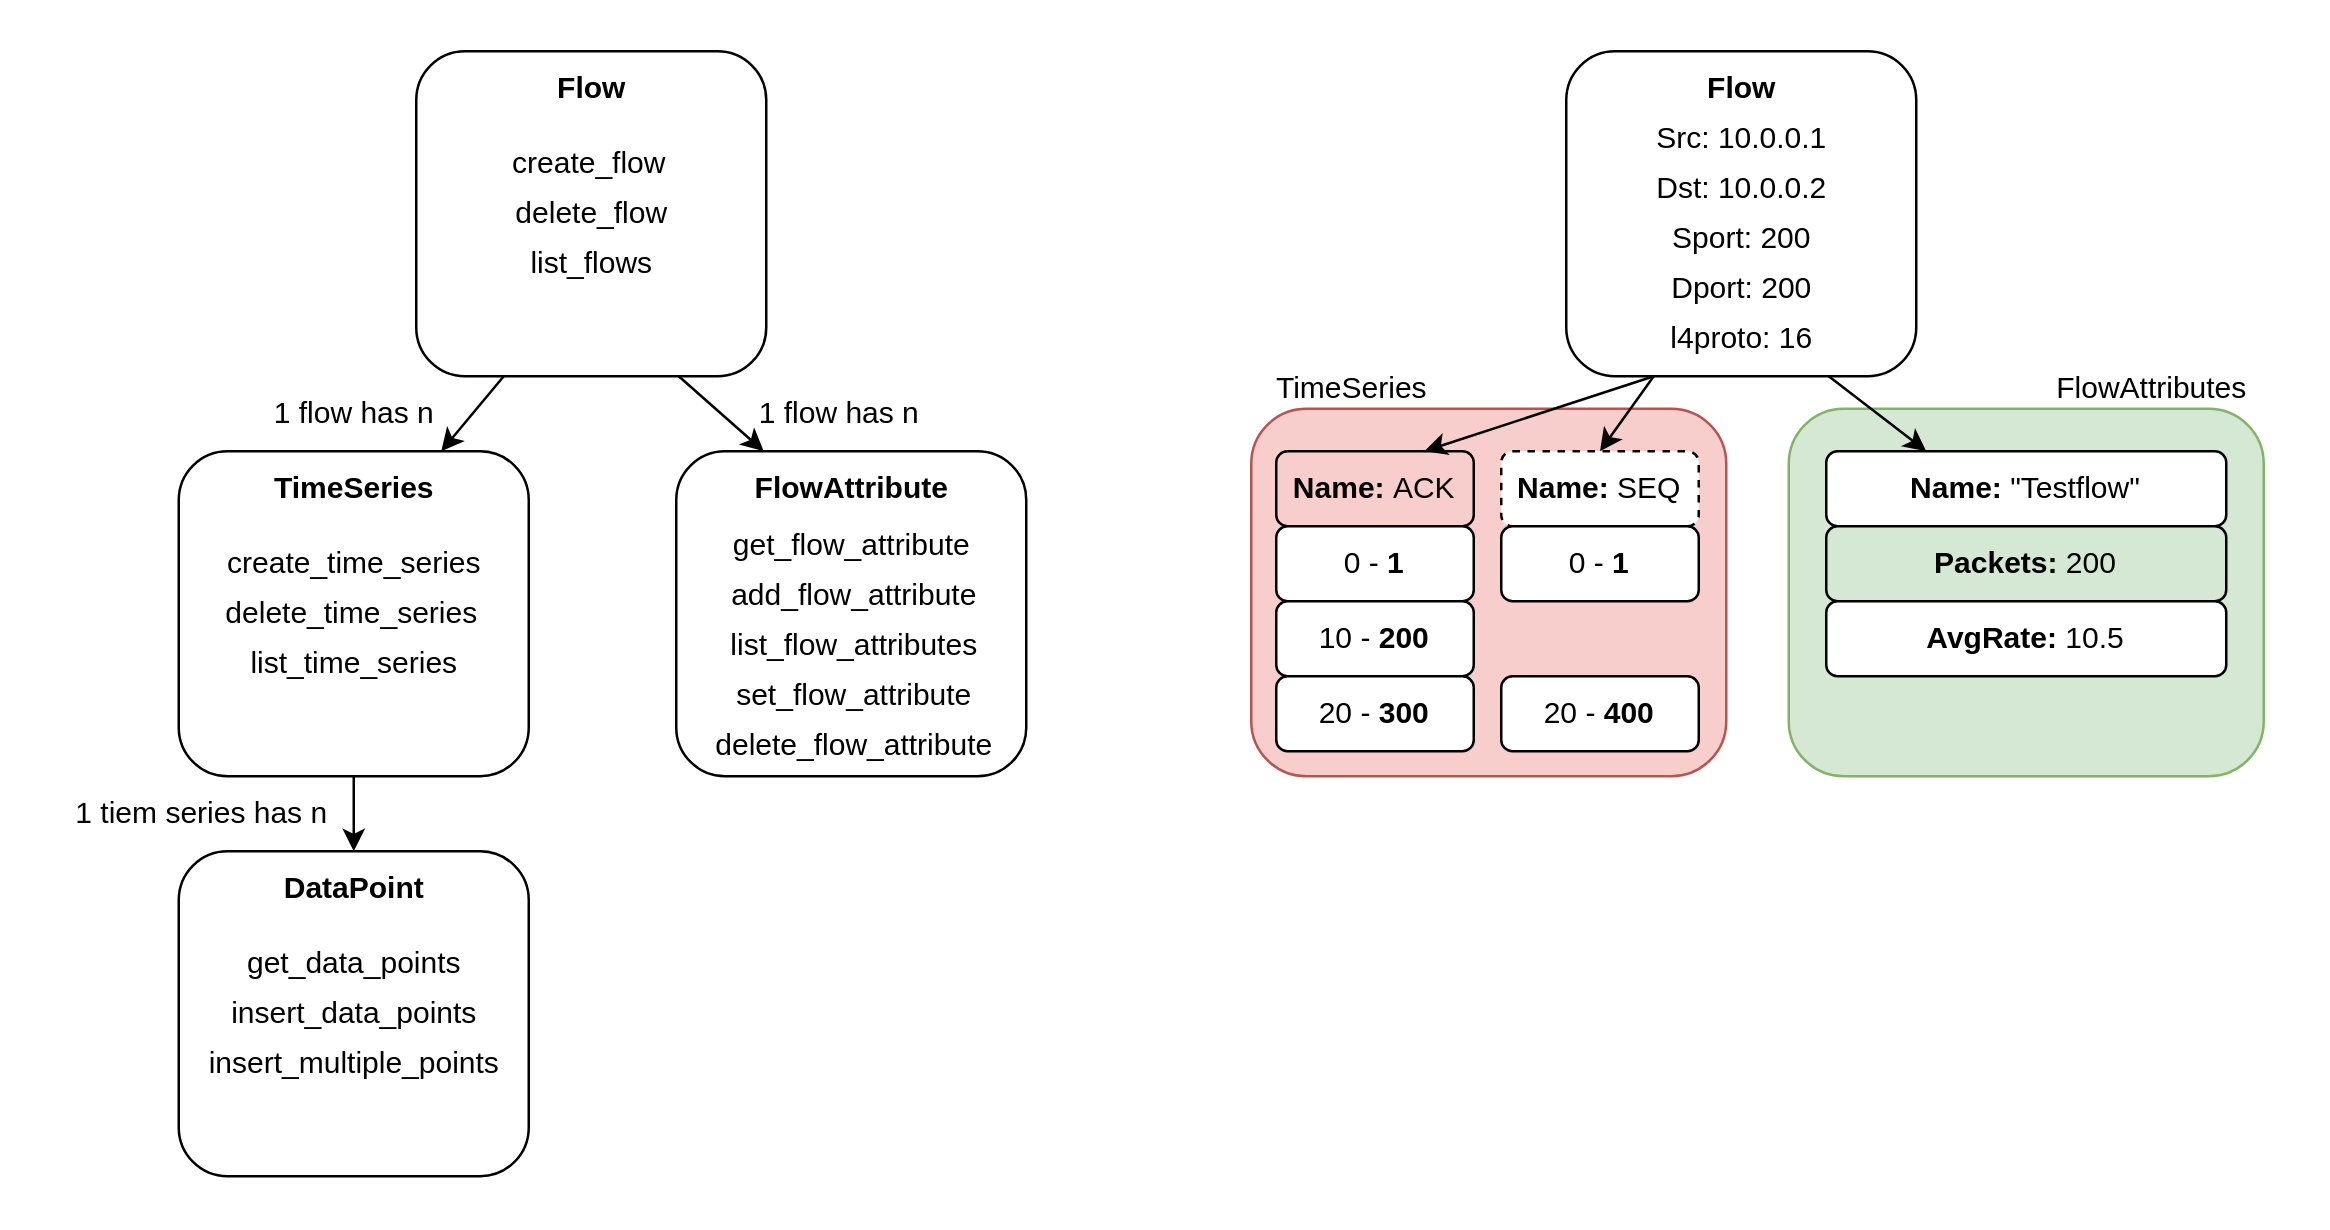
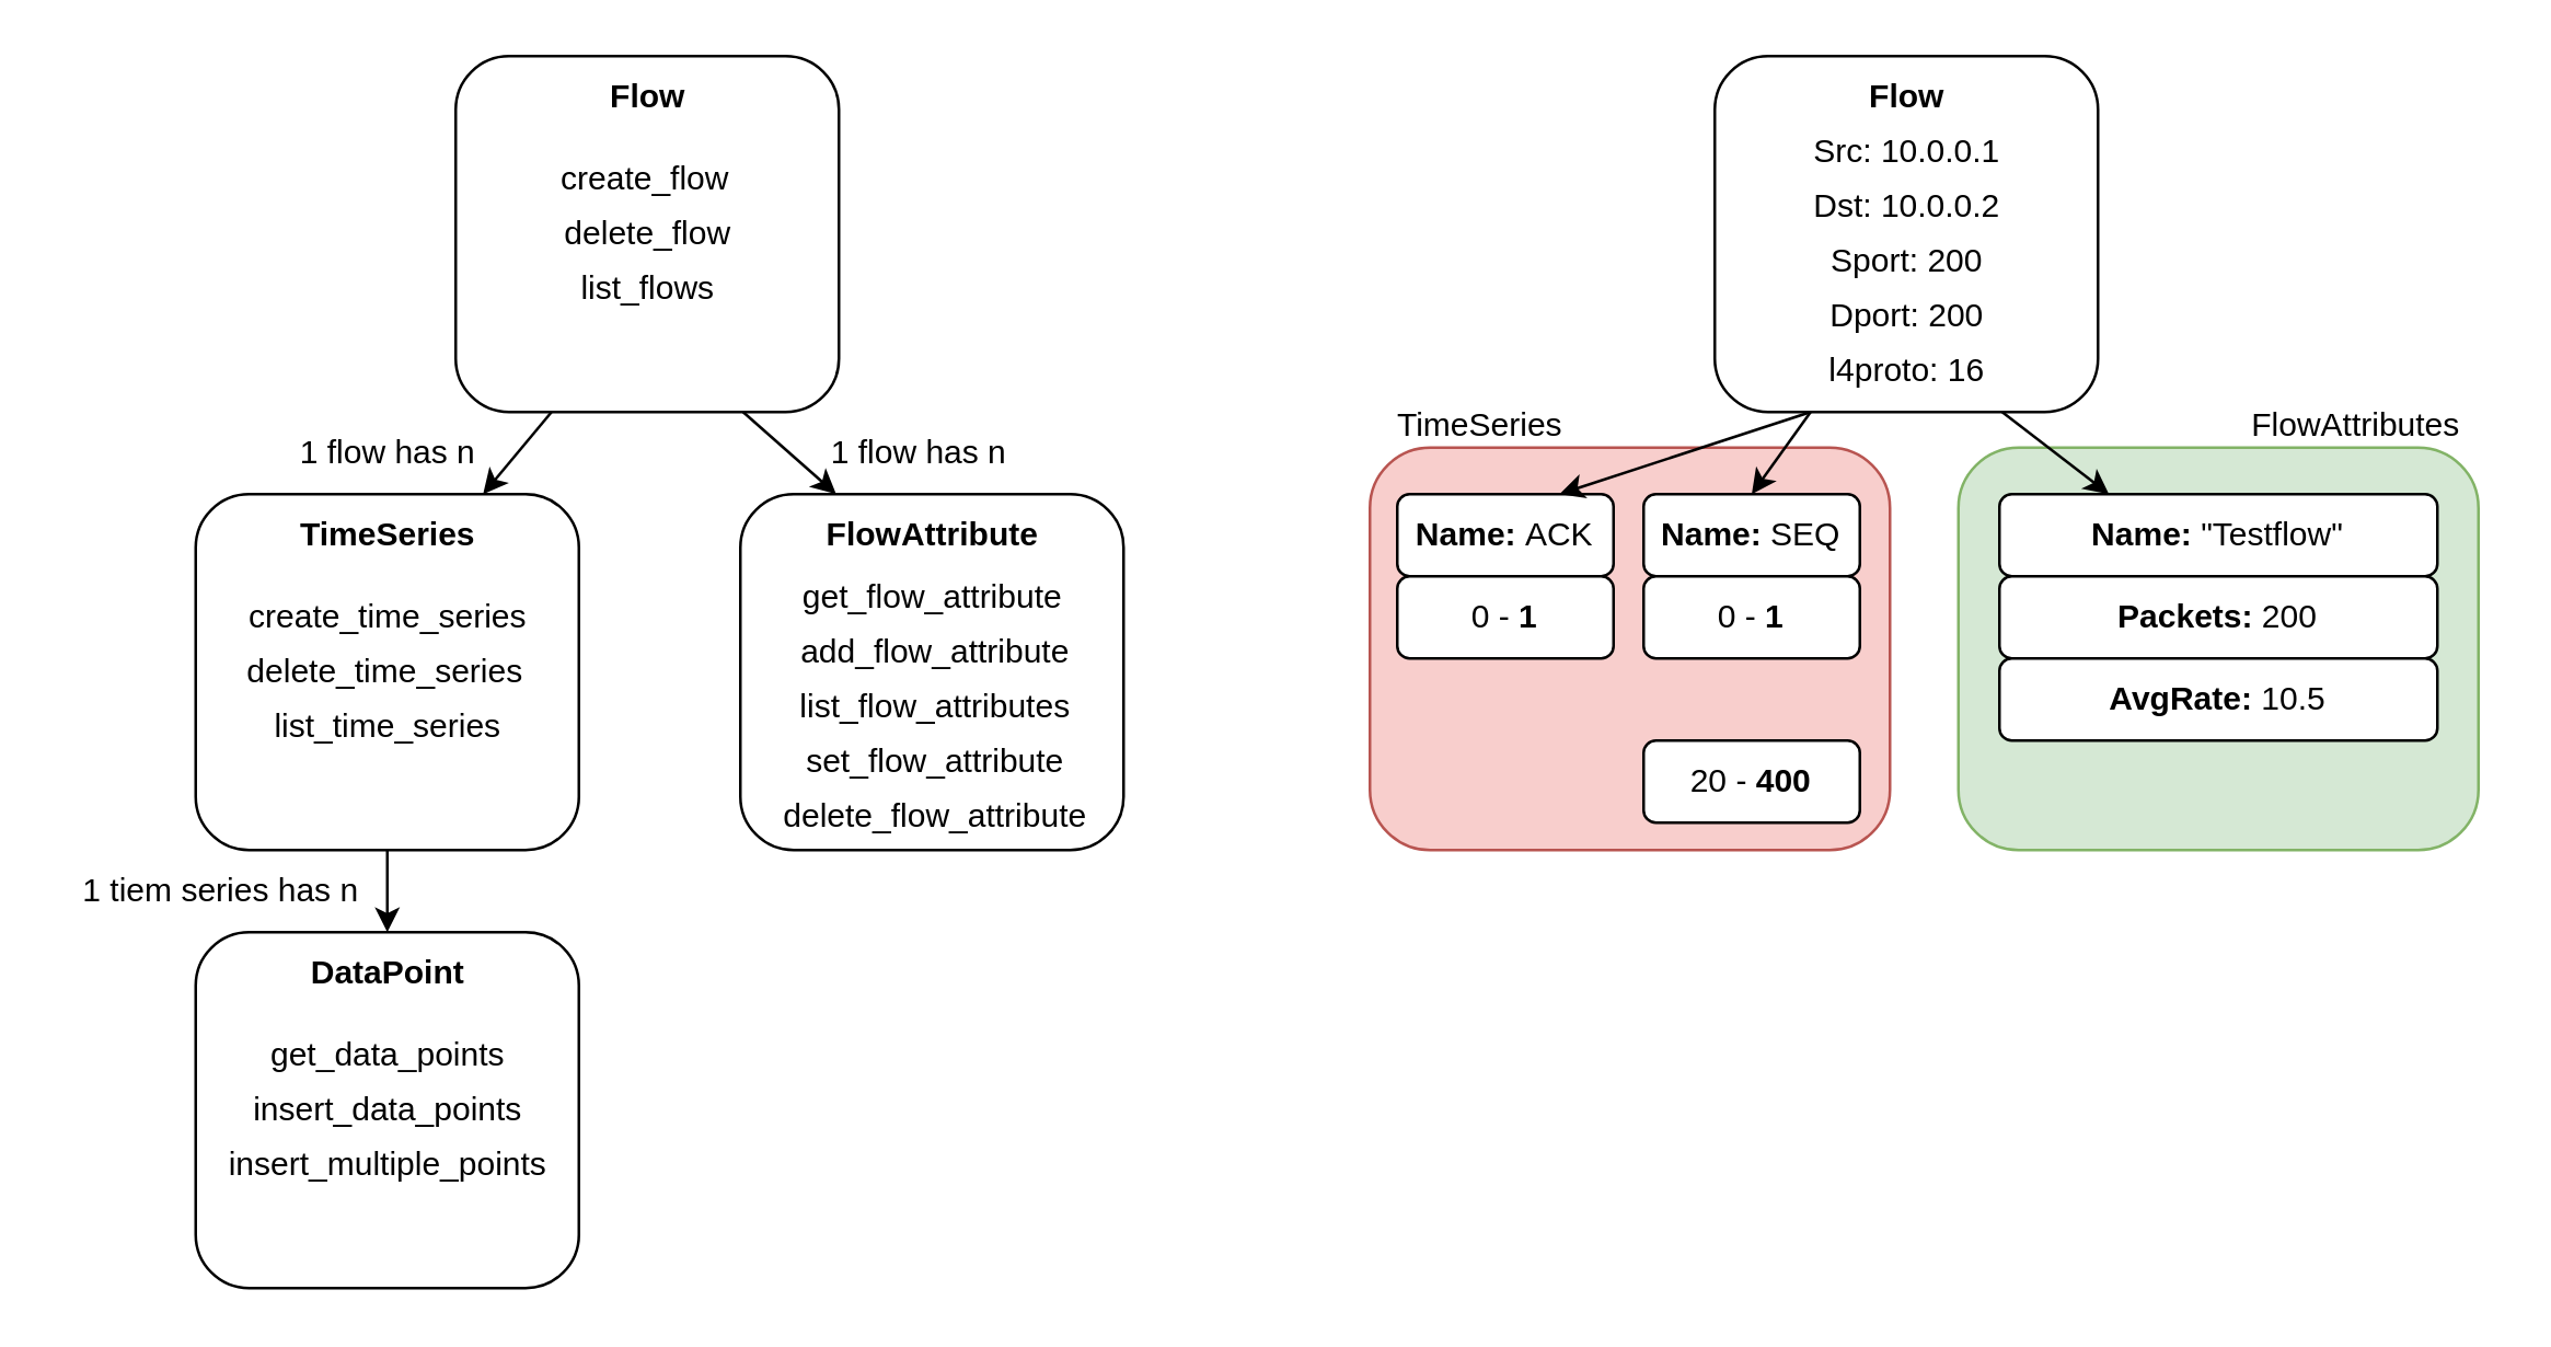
  <mxCell id="0" />
  <mxCell id="1" parent="0" />
  <mxCell id="2" value="" style="rounded=1;whiteSpace=wrap;html=1;fillColor=#d5e8d4;strokeColor=#82b366;" vertex="1" parent="1"><mxGeometry x="715" y="163" width="190" height="147" as="geometry" /></mxCell>
  <mxCell id="3" value="" style="rounded=1;whiteSpace=wrap;html=1;fillColor=#f8cecc;strokeColor=#b85450;" vertex="1" parent="1"><mxGeometry x="500" y="163" width="190" height="147" as="geometry" /></mxCell>
  <mxCell id="4" value="" style="rounded=1;whiteSpace=wrap;html=1;" vertex="1" parent="1"><mxGeometry x="166" y="20" width="140" height="130" as="geometry" /></mxCell>
  <mxCell id="5" value="&lt;span style=&quot;text-wrap: wrap;&quot;&gt;Flow&lt;/span&gt;" style="text;html=1;align=center;verticalAlign=middle;resizable=0;points=[];autosize=1;strokeColor=none;fillColor=none;fontStyle=1" vertex="1" parent="1"><mxGeometry x="211" y="20" width="50" height="30" as="geometry" /></mxCell>
  <mxCell id="6" value="" style="rounded=1;whiteSpace=wrap;html=1;" vertex="1" parent="1"><mxGeometry x="270" y="180" width="140" height="130" as="geometry" /></mxCell>
  <mxCell id="7" value="" style="rounded=1;whiteSpace=wrap;html=1;" vertex="1" parent="1"><mxGeometry x="71" y="180" width="140" height="130" as="geometry" /></mxCell>
  <mxCell id="8" value="" style="rounded=1;whiteSpace=wrap;html=1;" vertex="1" parent="1"><mxGeometry x="71" y="340" width="140" height="130" as="geometry" /></mxCell>
  <mxCell id="9" value="" style="endArrow=classic;html=1;rounded=0;exitX=0.25;exitY=1;exitDx=0;exitDy=0;entryX=0.75;entryY=0;entryDx=0;entryDy=0;" edge="1" parent="1" source="4" target="7"><mxGeometry width="50" height="50" relative="1" as="geometry"><mxPoint x="110" y="210" as="sourcePoint" /><mxPoint x="160" y="160" as="targetPoint" /></mxGeometry></mxCell>
  <mxCell id="10" value="" style="endArrow=classic;html=1;rounded=0;exitX=0.75;exitY=1;exitDx=0;exitDy=0;entryX=0.25;entryY=0;entryDx=0;entryDy=0;" edge="1" parent="1" source="4" target="6"><mxGeometry width="50" height="50" relative="1" as="geometry"><mxPoint x="211" y="160" as="sourcePoint" /><mxPoint x="186" y="190" as="targetPoint" /></mxGeometry></mxCell>
  <mxCell id="11" value="" style="endArrow=classic;html=1;rounded=0;exitX=0.5;exitY=1;exitDx=0;exitDy=0;entryX=0.5;entryY=0;entryDx=0;entryDy=0;" edge="1" parent="1" source="7" target="8"><mxGeometry width="50" height="50" relative="1" as="geometry"><mxPoint x="211" y="160" as="sourcePoint" /><mxPoint x="186" y="190" as="targetPoint" /></mxGeometry></mxCell>
  <mxCell id="12" value="1 flow has n" style="text;html=1;align=center;verticalAlign=middle;resizable=0;points=[];autosize=1;strokeColor=none;fillColor=none;" vertex="1" parent="1"><mxGeometry x="96" y="150" width="90" height="30" as="geometry" /></mxCell>
  <mxCell id="13" value="1 flow has n" style="text;html=1;align=center;verticalAlign=middle;resizable=0;points=[];autosize=1;strokeColor=none;fillColor=none;" vertex="1" parent="1"><mxGeometry x="290" y="150" width="90" height="30" as="geometry" /></mxCell>
  <mxCell id="14" value="1 tiem series has n" style="text;html=1;align=center;verticalAlign=middle;resizable=0;points=[];autosize=1;strokeColor=none;fillColor=none;" vertex="1" parent="1"><mxGeometry x="20" y="310" width="120" height="30" as="geometry" /></mxCell>
  <mxCell id="15" value="&lt;span style=&quot;text-wrap: wrap;&quot;&gt;TimeSeries&lt;/span&gt;" style="text;html=1;align=center;verticalAlign=middle;resizable=0;points=[];autosize=1;strokeColor=none;fillColor=none;fontStyle=1" vertex="1" parent="1"><mxGeometry x="101" y="180" width="80" height="30" as="geometry" /></mxCell>
  <mxCell id="16" value="&lt;span style=&quot;text-wrap: wrap;&quot;&gt;FlowAttribute&lt;/span&gt;" style="text;html=1;align=center;verticalAlign=middle;resizable=0;points=[];autosize=1;strokeColor=none;fillColor=none;fontStyle=1" vertex="1" parent="1"><mxGeometry x="295" y="180" width="90" height="30" as="geometry" /></mxCell>
  <mxCell id="17" value="&lt;span style=&quot;text-wrap: wrap;&quot;&gt;DataPoint&lt;/span&gt;" style="text;html=1;align=center;verticalAlign=middle;resizable=0;points=[];autosize=1;strokeColor=none;fillColor=none;fontStyle=1" vertex="1" parent="1"><mxGeometry x="101" y="340" width="80" height="30" as="geometry" /></mxCell>
  <mxCell id="18" value="create_flow" style="text;html=1;align=center;verticalAlign=middle;resizable=0;points=[];autosize=1;strokeColor=none;fillColor=none;" vertex="1" parent="1"><mxGeometry x="195" y="50" width="80" height="30" as="geometry" /></mxCell>
  <mxCell id="19" value="delete_flow" style="text;html=1;align=center;verticalAlign=middle;resizable=0;points=[];autosize=1;strokeColor=none;fillColor=none;" vertex="1" parent="1"><mxGeometry x="196" y="70" width="80" height="30" as="geometry" /></mxCell>
  <mxCell id="20" value="list_flows" style="text;html=1;align=center;verticalAlign=middle;resizable=0;points=[];autosize=1;strokeColor=none;fillColor=none;" vertex="1" parent="1"><mxGeometry x="201" y="90" width="70" height="30" as="geometry" /></mxCell>
  <mxCell id="21" value="create_time_series" style="text;html=1;align=center;verticalAlign=middle;resizable=0;points=[];autosize=1;strokeColor=none;fillColor=none;" vertex="1" parent="1"><mxGeometry x="81" y="210" width="120" height="30" as="geometry" /></mxCell>
  <mxCell id="22" value="delete_time_series" style="text;html=1;align=center;verticalAlign=middle;resizable=0;points=[];autosize=1;strokeColor=none;fillColor=none;" vertex="1" parent="1"><mxGeometry x="80" y="230" width="120" height="30" as="geometry" /></mxCell>
  <mxCell id="23" value="list_time_series" style="text;html=1;align=center;verticalAlign=middle;resizable=0;points=[];autosize=1;strokeColor=none;fillColor=none;" vertex="1" parent="1"><mxGeometry x="86" y="250" width="110" height="30" as="geometry" /></mxCell>
  <mxCell id="24" value="get_data_points" style="text;html=1;align=center;verticalAlign=middle;resizable=0;points=[];autosize=1;strokeColor=none;fillColor=none;" vertex="1" parent="1"><mxGeometry x="86" y="370" width="110" height="30" as="geometry" /></mxCell>
  <mxCell id="25" value="insert_data_points" style="text;html=1;align=center;verticalAlign=middle;resizable=0;points=[];autosize=1;strokeColor=none;fillColor=none;" vertex="1" parent="1"><mxGeometry x="81" y="390" width="120" height="30" as="geometry" /></mxCell>
  <mxCell id="26" value="insert_multiple_points" style="text;html=1;align=center;verticalAlign=middle;resizable=0;points=[];autosize=1;strokeColor=none;fillColor=none;" vertex="1" parent="1"><mxGeometry x="71" y="410" width="140" height="30" as="geometry" /></mxCell>
  <mxCell id="27" value="get_flow_attribute" style="text;html=1;align=center;verticalAlign=middle;resizable=0;points=[];autosize=1;strokeColor=none;fillColor=none;" vertex="1" parent="1"><mxGeometry x="279.5" y="203" width="120" height="30" as="geometry" /></mxCell>
  <mxCell id="28" value="add_flow_attribute" style="text;html=1;align=center;verticalAlign=middle;resizable=0;points=[];autosize=1;strokeColor=none;fillColor=none;" vertex="1" parent="1"><mxGeometry x="280.5" y="223" width="120" height="30" as="geometry" /></mxCell>
  <mxCell id="29" value="list_flow_attributes" style="text;html=1;align=center;verticalAlign=middle;resizable=0;points=[];autosize=1;strokeColor=none;fillColor=none;" vertex="1" parent="1"><mxGeometry x="280.5" y="243" width="120" height="30" as="geometry" /></mxCell>
  <mxCell id="30" value="set_flow_attribute" style="text;html=1;align=center;verticalAlign=middle;resizable=0;points=[];autosize=1;strokeColor=none;fillColor=none;" vertex="1" parent="1"><mxGeometry x="280.5" y="263" width="120" height="30" as="geometry" /></mxCell>
  <mxCell id="31" value="delete_flow_attribute" style="text;html=1;align=center;verticalAlign=middle;resizable=0;points=[];autosize=1;strokeColor=none;fillColor=none;" vertex="1" parent="1"><mxGeometry x="275.5" y="283" width="130" height="30" as="geometry" /></mxCell>
  <mxCell id="32" value="" style="rounded=1;whiteSpace=wrap;html=1;" vertex="1" parent="1"><mxGeometry x="626" y="20" width="140" height="130" as="geometry" /></mxCell>
  <mxCell id="33" value="&lt;span style=&quot;text-wrap: wrap;&quot;&gt;Flow&lt;/span&gt;" style="text;html=1;align=center;verticalAlign=middle;resizable=0;points=[];autosize=1;strokeColor=none;fillColor=none;fontStyle=1" vertex="1" parent="1"><mxGeometry x="671" y="20" width="50" height="30" as="geometry" /></mxCell>
  <mxCell id="34" value="&lt;span style=&quot;font-weight: 700;&quot;&gt;Name:&amp;nbsp;&lt;/span&gt;&quot;Testflow&quot;" style="rounded=1;whiteSpace=wrap;html=1;" vertex="1" parent="1"><mxGeometry x="730" y="180" width="160" height="30" as="geometry" /></mxCell>
- <mxCell id="35" value="&lt;span style=&quot;font-weight: 700;&quot;&gt;Name:&amp;nbsp;&lt;/span&gt;ACK" style="rounded=1;whiteSpace=wrap;html=1;fillColor=#f8cecc;" vertex="1" parent="1"><mxGeometry x="510" y="180" width="79" height="30" as="geometry" /></mxCell>
+ <mxCell id="35" value="&lt;span style=&quot;font-weight: 700;&quot;&gt;Name:&amp;nbsp;&lt;/span&gt;ACK" style="rounded=1;whiteSpace=wrap;html=1;" vertex="1" parent="1"><mxGeometry x="510" y="180" width="79" height="30" as="geometry" /></mxCell>
  <mxCell id="36" value="" style="endArrow=classic;html=1;rounded=0;exitX=0.25;exitY=1;exitDx=0;exitDy=0;entryX=0.75;entryY=0;entryDx=0;entryDy=0;" edge="1" parent="1" source="32" target="35"><mxGeometry width="50" height="50" relative="1" as="geometry"><mxPoint x="570" y="210" as="sourcePoint" /><mxPoint x="620" y="160" as="targetPoint" /></mxGeometry></mxCell>
  <mxCell id="37" value="" style="endArrow=classic;html=1;rounded=0;exitX=0.75;exitY=1;exitDx=0;exitDy=0;entryX=0.25;entryY=0;entryDx=0;entryDy=0;" edge="1" parent="1" source="32" target="34"><mxGeometry width="50" height="50" relative="1" as="geometry"><mxPoint x="671" y="160" as="sourcePoint" /><mxPoint x="646" y="190" as="targetPoint" /></mxGeometry></mxCell>
  <mxCell id="38" value="Src: 10.0.0.1" style="text;html=1;align=center;verticalAlign=middle;resizable=0;points=[];autosize=1;strokeColor=none;fillColor=none;" vertex="1" parent="1"><mxGeometry x="651" y="40" width="90" height="30" as="geometry" /></mxCell>
  <mxCell id="39" value="Dst: 10.0.0.2" style="text;html=1;align=center;verticalAlign=middle;resizable=0;points=[];autosize=1;strokeColor=none;fillColor=none;" vertex="1" parent="1"><mxGeometry x="651" y="60" width="90" height="30" as="geometry" /></mxCell>
  <mxCell id="40" value="Sport: 200" style="text;html=1;align=center;verticalAlign=middle;resizable=0;points=[];autosize=1;strokeColor=none;fillColor=none;" vertex="1" parent="1"><mxGeometry x="656" y="80" width="80" height="30" as="geometry" /></mxCell>
  <mxCell id="41" value="Dport: 200" style="text;html=1;align=center;verticalAlign=middle;resizable=0;points=[];autosize=1;strokeColor=none;fillColor=none;" vertex="1" parent="1"><mxGeometry x="656" y="100" width="80" height="30" as="geometry" /></mxCell>
  <mxCell id="42" value="l4proto: 16" style="text;html=1;align=center;verticalAlign=middle;resizable=0;points=[];autosize=1;strokeColor=none;fillColor=none;" vertex="1" parent="1"><mxGeometry x="656" y="120" width="80" height="30" as="geometry" /></mxCell>
- <mxCell id="43" value="&lt;span style=&quot;font-weight: 700;&quot;&gt;Packets:&amp;nbsp;&lt;/span&gt;200" style="rounded=1;whiteSpace=wrap;html=1;fillColor=#d5e8d4;" vertex="1" parent="1"><mxGeometry x="730" y="210" width="160" height="30" as="geometry" /></mxCell>
+ <mxCell id="43" value="&lt;span style=&quot;font-weight: 700;&quot;&gt;Packets:&amp;nbsp;&lt;/span&gt;200" style="rounded=1;whiteSpace=wrap;html=1;" vertex="1" parent="1"><mxGeometry x="730" y="210" width="160" height="30" as="geometry" /></mxCell>
  <mxCell id="44" value="&lt;span style=&quot;font-weight: 700;&quot;&gt;AvgRate:&amp;nbsp;&lt;/span&gt;10.5" style="rounded=1;whiteSpace=wrap;html=1;" vertex="1" parent="1"><mxGeometry x="730" y="240" width="160" height="30" as="geometry" /></mxCell>
- <mxCell id="45" value="&lt;span style=&quot;font-weight: 700;&quot;&gt;Name:&amp;nbsp;&lt;/span&gt;SEQ" style="rounded=1;whiteSpace=wrap;html=1;dashed=1;" vertex="1" parent="1"><mxGeometry x="600" y="180" width="79" height="30" as="geometry" /></mxCell>
+ <mxCell id="45" value="&lt;span style=&quot;font-weight: 700;&quot;&gt;Name:&amp;nbsp;&lt;/span&gt;SEQ" style="rounded=1;whiteSpace=wrap;html=1;" vertex="1" parent="1"><mxGeometry x="600" y="180" width="79" height="30" as="geometry" /></mxCell>
  <mxCell id="46" value="0 -&lt;b&gt;&amp;nbsp;1&lt;/b&gt;" style="rounded=1;whiteSpace=wrap;html=1;" vertex="1" parent="1"><mxGeometry x="510" y="210" width="79" height="30" as="geometry" /></mxCell>
- <mxCell id="47" value="10 -&lt;b&gt;&amp;nbsp;200&lt;/b&gt;" style="rounded=1;whiteSpace=wrap;html=1;" vertex="1" parent="1"><mxGeometry x="510" y="240" width="79" height="30" as="geometry" /></mxCell>
- <mxCell id="48" value="20 -&lt;b&gt;&amp;nbsp;300&lt;/b&gt;" style="rounded=1;whiteSpace=wrap;html=1;" vertex="1" parent="1"><mxGeometry x="510" y="270" width="79" height="30" as="geometry" /></mxCell>
  <mxCell id="49" value="0 -&lt;b&gt;&amp;nbsp;1&lt;/b&gt;" style="rounded=1;whiteSpace=wrap;html=1;" vertex="1" parent="1"><mxGeometry x="600" y="210" width="79" height="30" as="geometry" /></mxCell>
  <mxCell id="50" value="20 -&lt;b&gt;&amp;nbsp;400&lt;/b&gt;" style="rounded=1;whiteSpace=wrap;html=1;" vertex="1" parent="1"><mxGeometry x="600" y="270" width="79" height="30" as="geometry" /></mxCell>
  <mxCell id="51" value="" style="endArrow=classic;html=1;rounded=0;entryX=0.5;entryY=0;entryDx=0;entryDy=0;exitX=0.25;exitY=1;exitDx=0;exitDy=0;" edge="1" parent="1" source="32" target="45"><mxGeometry width="50" height="50" relative="1" as="geometry"><mxPoint x="660" y="160" as="sourcePoint" /><mxPoint x="579" y="190" as="targetPoint" /></mxGeometry></mxCell>
  <mxCell id="52" value="TimeSeries" style="text;html=1;align=center;verticalAlign=middle;resizable=0;points=[];autosize=1;strokeColor=none;fillColor=none;" vertex="1" parent="1"><mxGeometry x="500" y="140" width="80" height="30" as="geometry" /></mxCell>
  <mxCell id="53" value="FlowAttributes" style="text;html=1;align=center;verticalAlign=middle;resizable=0;points=[];autosize=1;strokeColor=none;fillColor=none;" vertex="1" parent="1"><mxGeometry x="810" y="140" width="100" height="30" as="geometry" /></mxCell>
